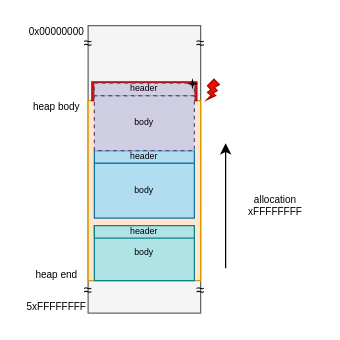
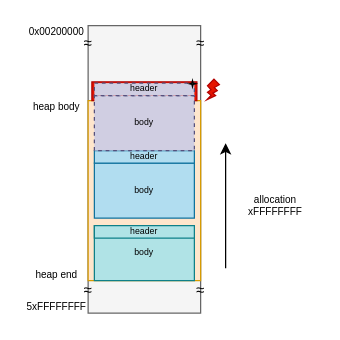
  <mxCell id="0" />
  <mxCell id="1" parent="0" />
  <mxCell id="2" value="" style="rounded=0;whiteSpace=wrap;html=1;fillColor=#f5f5f5;strokeColor=#666666;fontColor=#333333;" vertex="1" parent="1"><mxGeometry x="70" y="20" width="90" height="230" as="geometry" /></mxCell>
- <mxCell id="3" value="0x00000000" style="text;html=1;align=center;verticalAlign=middle;whiteSpace=wrap;rounded=0;fontSize=8;" vertex="1" parent="1"><mxGeometry x="20" y="20" width="50" height="10" as="geometry" /></mxCell>
+ <mxCell id="3" value="0x00200000" style="text;html=1;align=center;verticalAlign=middle;whiteSpace=wrap;rounded=0;fontSize=8;" vertex="1" parent="1"><mxGeometry x="20" y="20" width="50" height="10" as="geometry" /></mxCell>
  <mxCell id="4" value="5xFFFFFFFF" style="text;html=1;align=center;verticalAlign=middle;whiteSpace=wrap;rounded=0;fontSize=8;" vertex="1" parent="1"><mxGeometry x="20" y="240" width="50" height="10" as="geometry" /></mxCell>
  <mxCell id="5" value="" style="rounded=0;whiteSpace=wrap;html=1;fillColor=#ffe6cc;strokeColor=#d79b00;" vertex="1" parent="1"><mxGeometry x="70" y="80" width="90" height="144" as="geometry" /></mxCell>
  <mxCell id="6" value="heap end" style="text;html=1;align=center;verticalAlign=middle;whiteSpace=wrap;rounded=0;fontSize=8;" vertex="1" parent="1"><mxGeometry x="20" y="214" width="50" height="10" as="geometry" /></mxCell>
  <mxCell id="7" value="&lt;div&gt;heap body&lt;/div&gt;" style="text;html=1;align=center;verticalAlign=middle;whiteSpace=wrap;rounded=0;fontSize=8;" vertex="1" parent="1"><mxGeometry x="20" y="80" width="50" height="10" as="geometry" /></mxCell>
  <mxCell id="8" value="body" style="rounded=0;whiteSpace=wrap;html=1;fillColor=#b0e3e6;strokeColor=#0e8088;fontSize=7;" vertex="1" parent="1"><mxGeometry x="75" y="180" width="80" height="44" as="geometry" /></mxCell>
  <mxCell id="9" value="body" style="rounded=0;whiteSpace=wrap;html=1;fillColor=#b1ddf0;strokeColor=#10739e;fontSize=7;" vertex="1" parent="1"><mxGeometry x="75" y="130" width="80" height="44" as="geometry" /></mxCell>
  <mxCell id="10" value="header" style="rounded=0;whiteSpace=wrap;html=1;fillColor=#b0e3e6;strokeColor=#0e8088;fontSize=7;" vertex="1" parent="1"><mxGeometry x="75" y="180" width="80" height="10" as="geometry" /></mxCell>
  <mxCell id="11" value="header" style="rounded=0;whiteSpace=wrap;html=1;fillColor=#b1ddf0;strokeColor=#10739e;fontSize=7;align=center;verticalAlign=middle;" vertex="1" parent="1"><mxGeometry x="75" y="120" width="80" height="10" as="geometry" /></mxCell>
  <mxCell id="12" value="" style="endArrow=classic;html=1;rounded=0;" edge="1" parent="1"><mxGeometry width="50" height="50" relative="1" as="geometry"><mxPoint x="180" y="214" as="sourcePoint" /><mxPoint x="180" y="114" as="targetPoint" /></mxGeometry></mxCell>
  <mxCell id="13" value="&lt;div&gt;allocation&lt;/div&gt;&lt;div&gt;xFFFFFFFF&lt;/div&gt;" style="text;html=1;align=center;verticalAlign=middle;whiteSpace=wrap;rounded=0;fontSize=8;" vertex="1" parent="1"><mxGeometry x="190" y="154" width="60" height="20" as="geometry" /></mxCell>
  <mxCell id="14" value="≈" style="text;html=1;align=center;verticalAlign=middle;whiteSpace=wrap;rounded=0;" vertex="1" parent="1"><mxGeometry x="65" y="227" width="10" height="10" as="geometry" /></mxCell>
  <mxCell id="15" value="≈" style="text;html=1;align=center;verticalAlign=middle;whiteSpace=wrap;rounded=0;" vertex="1" parent="1"><mxGeometry x="155" y="227" width="10" height="10" as="geometry" /></mxCell>
  <mxCell id="16" value="≈" style="text;html=1;align=center;verticalAlign=middle;whiteSpace=wrap;rounded=0;" vertex="1" parent="1"><mxGeometry x="65" y="29" width="10" height="10" as="geometry" /></mxCell>
  <mxCell id="17" value="≈" style="text;html=1;align=center;verticalAlign=middle;whiteSpace=wrap;rounded=0;" vertex="1" parent="1"><mxGeometry x="155" y="29" width="10" height="10" as="geometry" /></mxCell>
  <mxCell id="18" value="" style="rounded=0;whiteSpace=wrap;html=1;fillColor=#e51400;fontColor=#ffffff;strokeColor=#B20000;" vertex="1" parent="1"><mxGeometry x="73" y="65" width="84" height="15" as="geometry" /></mxCell>
  <mxCell id="19" value="body" style="rounded=0;whiteSpace=wrap;html=1;fillColor=#d0cee2;strokeColor=#56517e;fontSize=7;dashed=1;" vertex="1" parent="1"><mxGeometry x="75" y="76" width="80" height="44" as="geometry" /></mxCell>
  <mxCell id="20" value="header" style="rounded=0;whiteSpace=wrap;html=1;fillColor=#d0cee2;strokeColor=#56517e;fontSize=7;align=center;verticalAlign=middle;dashed=1;" vertex="1" parent="1"><mxGeometry x="75" y="66" width="80" height="10" as="geometry" /></mxCell>
  <mxCell id="21" value="" style="verticalLabelPosition=bottom;verticalAlign=top;html=1;shape=mxgraph.basic.4_point_star_2;dx=0.8;strokeWidth=1;" vertex="1" parent="1"><mxGeometry x="151" y="64" width="5" height="5" as="geometry" /></mxCell>
  <mxCell id="22" value="" style="verticalLabelPosition=bottom;verticalAlign=top;html=1;shape=mxgraph.basic.flash;fillColor=#e51400;strokeColor=#B20000;fontColor=#ffffff;" vertex="1" parent="1"><mxGeometry x="165" y="62.75" width="10" height="16.5" as="geometry" /></mxCell>
